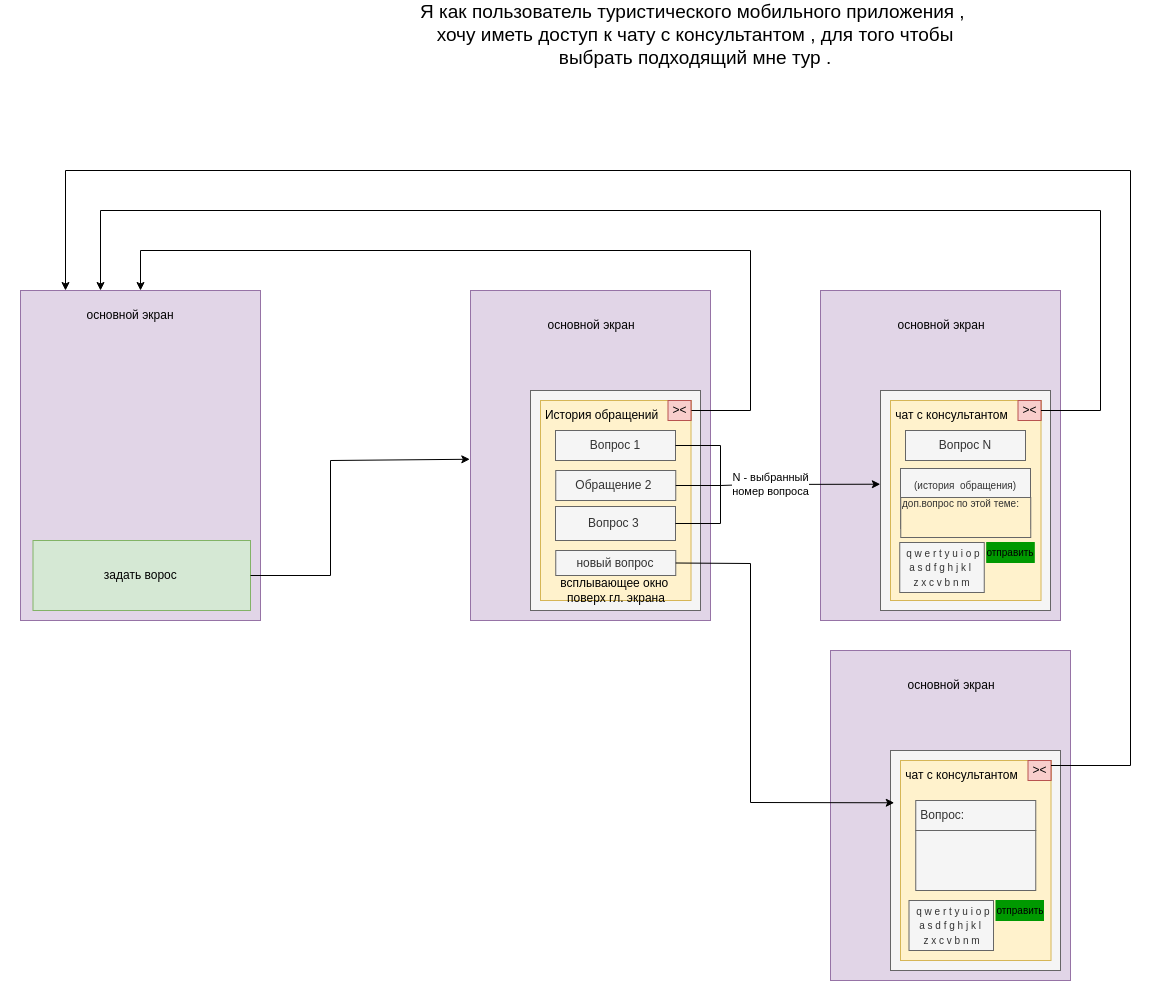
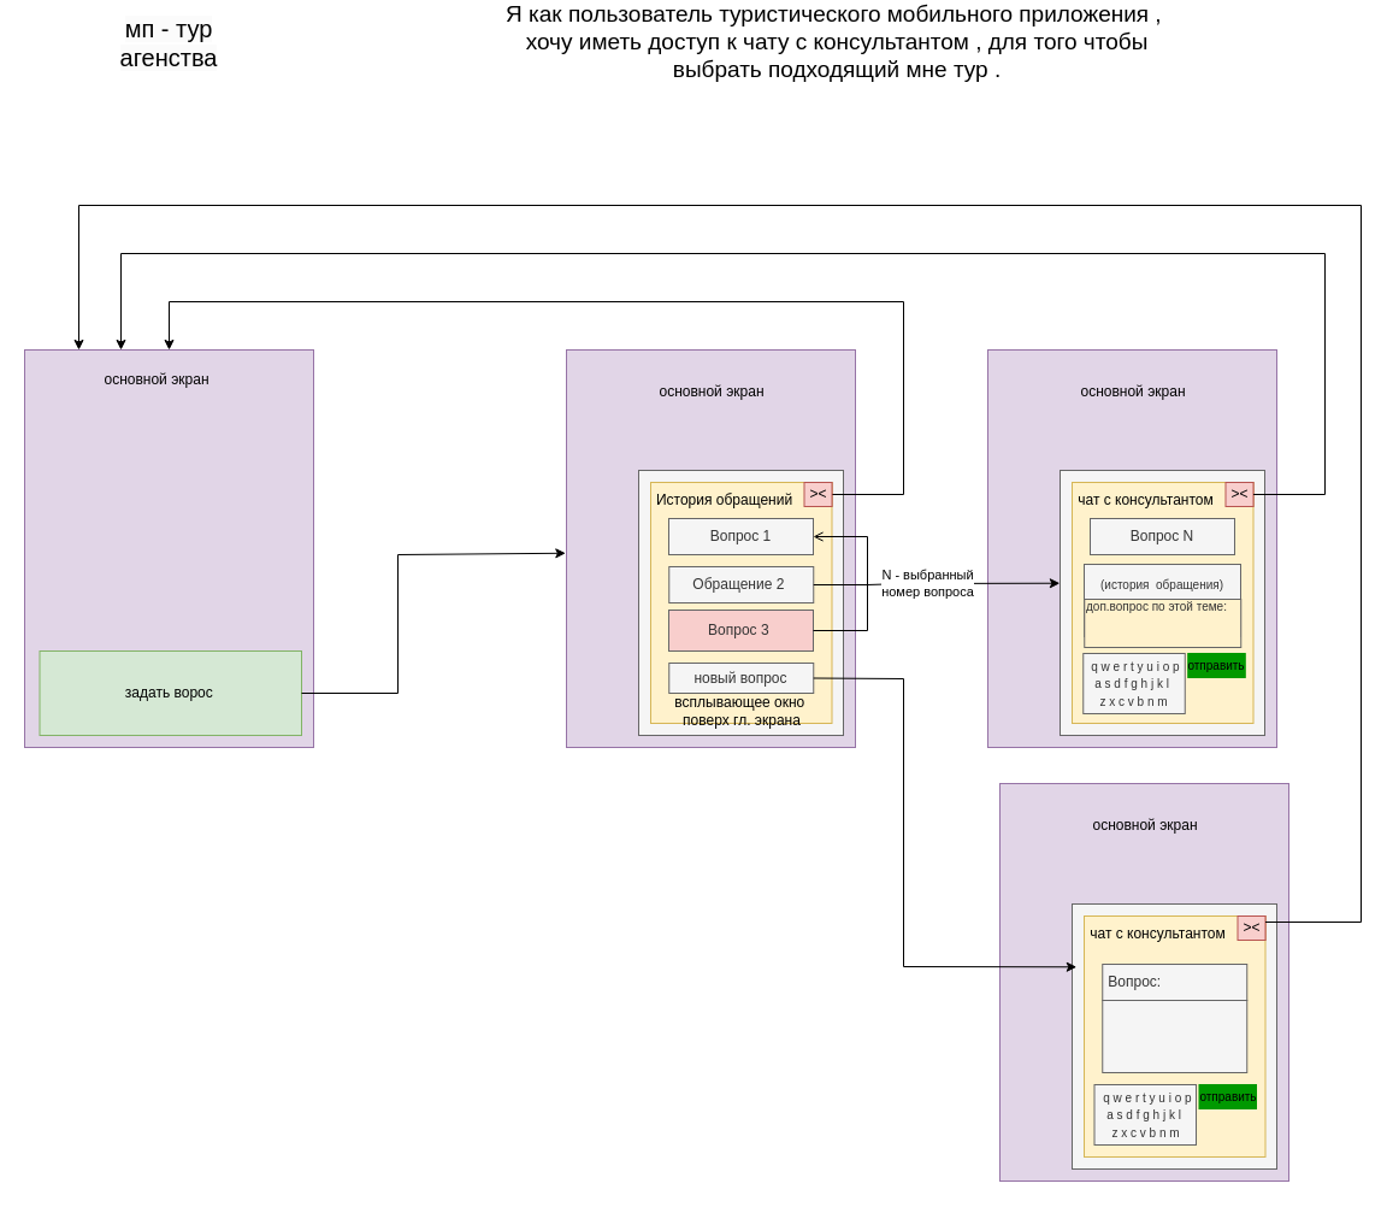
  <mxCell id="0" />
  <mxCell id="1" parent="0" />
  <mxCell id="2" value="" style="rounded=0;whiteSpace=wrap;html=1;fillColor=#e1d5e7;strokeColor=#9673a6;" parent="1" vertex="1"><mxGeometry x="20" y="290" width="240" height="330" as="geometry" /></mxCell>
  <mxCell id="3" value="Я как пользователь туристического мобильного приложения ,&amp;nbsp;&#10;хочу иметь доступ к чату с консультантом , для того чтобы выбрать подходящий мне тур ." style="text;html=1;align=center;verticalAlign=middle;whiteSpace=wrap;rounded=0;fontSize=19;" parent="1" vertex="1"><mxGeometry x="400" y="20" width="590" height="30" as="geometry" /></mxCell>
+ <mxCell id="4" value="&lt;span style=&quot;color: rgb(0, 0, 0); font-family: Helvetica; font-size: 20px; font-style: normal; font-variant-ligatures: normal; font-variant-caps: normal; font-weight: 400; letter-spacing: normal; orphans: 2; text-align: center; text-indent: 0px; text-transform: none; widows: 2; word-spacing: 0px; -webkit-text-stroke-width: 0px; white-space: normal; background-color: rgb(251, 251, 251); text-decoration-thickness: initial; text-decoration-style: initial; text-decoration-color: initial; float: none; display: inline !important;&quot;&gt;мп - тур агенства&lt;/span&gt;" style="text;html=1;align=center;verticalAlign=middle;whiteSpace=wrap;rounded=0;fontSize=20;" parent="1" vertex="1"><mxGeometry x="110" y="20" width="60" height="30" as="geometry" /></mxCell>
  <mxCell id="5" value="основной экран" style="text;html=1;align=center;verticalAlign=middle;whiteSpace=wrap;rounded=0;" parent="1" vertex="1"><mxGeometry x="70" y="300" width="120" height="30" as="geometry" /></mxCell>
  <mxCell id="6" value="задать ворос&amp;nbsp;" style="rounded=0;whiteSpace=wrap;html=1;fillColor=#d5e8d4;strokeColor=#82b366;" parent="1" vertex="1"><mxGeometry x="32.5" y="540" width="217.5" height="70" as="geometry" /></mxCell>
  <mxCell id="7" value="" style="endArrow=classic;html=1;rounded=0;exitX=1;exitY=0.5;exitDx=0;exitDy=0;entryX=-0.004;entryY=0.358;entryDx=0;entryDy=0;entryPerimeter=0;" parent="1" source="6" edge="1"><mxGeometry width="50" height="50" relative="1" as="geometry"><mxPoint x="500" y="470" as="sourcePoint" /><mxPoint x="469.32" y="458.76" as="targetPoint" /><Array as="points"><mxPoint x="330" y="575" /><mxPoint x="330" y="460" /></Array></mxGeometry></mxCell>
  <mxCell id="8" value="" style="rounded=0;whiteSpace=wrap;html=1;fillColor=#e1d5e7;strokeColor=#9673a6;" vertex="1" parent="1"><mxGeometry x="470" y="290" width="240" height="330" as="geometry" /></mxCell>
  <mxCell id="9" value="" style="rounded=0;whiteSpace=wrap;html=1;fillColor=#f5f5f5;strokeColor=#666666;fontColor=#333333;" vertex="1" parent="1"><mxGeometry x="530" y="390" width="170" height="220" as="geometry" /></mxCell>
  <mxCell id="10" value="&amp;gt;&amp;lt;" style="rounded=0;whiteSpace=wrap;html=1;fillColor=#f8cecc;strokeColor=#b85450;" vertex="1" parent="1"><mxGeometry x="667.5" y="400" width="23" height="20" as="geometry" /></mxCell>
  <mxCell id="11" value="" style="rounded=0;whiteSpace=wrap;html=1;fillColor=#fff2cc;strokeColor=#d6b656;" vertex="1" parent="1"><mxGeometry x="540" y="400" width="150.5" height="200" as="geometry" /></mxCell>
  <mxCell id="12" value="История обращений" style="text;html=1;align=center;verticalAlign=middle;whiteSpace=wrap;rounded=0;" vertex="1" parent="1"><mxGeometry x="530" y="400" width="143" height="30" as="geometry" /></mxCell>
  <mxCell id="13" value="Обращение 2&amp;nbsp;" style="rounded=0;whiteSpace=wrap;html=1;fillColor=#f5f5f5;strokeColor=#666666;fontColor=#333333;" vertex="1" parent="1"><mxGeometry x="555.25" y="470" width="120" height="30" as="geometry" /></mxCell>
  <mxCell id="14" value="основной экран" style="text;html=1;align=center;verticalAlign=middle;whiteSpace=wrap;rounded=0;" vertex="1" parent="1"><mxGeometry x="530.75" y="310" width="120" height="30" as="geometry" /></mxCell>
  <mxCell id="15" value="" style="endArrow=classic;html=1;rounded=0;exitX=1;exitY=0.5;exitDx=0;exitDy=0;entryX=0.5;entryY=0;entryDx=0;entryDy=0;" edge="1" parent="1" source="10" target="2"><mxGeometry width="50" height="50" relative="1" as="geometry"><mxPoint x="1053" y="400" as="sourcePoint" /><mxPoint x="670" y="288" as="targetPoint" /><Array as="points"><mxPoint x="750" y="410" /><mxPoint x="750" y="250" /><mxPoint x="140" y="250" /></Array></mxGeometry></mxCell>
  <mxCell id="16" value="&amp;gt;&amp;lt;" style="rounded=0;whiteSpace=wrap;html=1;fillColor=#f8cecc;strokeColor=#b85450;" vertex="1" parent="1"><mxGeometry x="667.5" y="400" width="23" height="20" as="geometry" /></mxCell>
  <mxCell id="17" value="Вопрос 1" style="rounded=0;whiteSpace=wrap;html=1;fillColor=#f5f5f5;strokeColor=#666666;fontColor=#333333;" vertex="1" parent="1"><mxGeometry x="555" y="430" width="120" height="30" as="geometry" /></mxCell>
  <mxCell id="18" value="" style="rounded=0;whiteSpace=wrap;html=1;fillColor=#e1d5e7;strokeColor=#9673a6;" vertex="1" parent="1"><mxGeometry x="820" y="290" width="240" height="330" as="geometry" /></mxCell>
  <mxCell id="19" value="Обращение" style="rounded=0;whiteSpace=wrap;html=1;fillColor=#f5f5f5;strokeColor=#666666;fontColor=#333333;" vertex="1" parent="1"><mxGeometry x="880" y="390" width="170" height="220" as="geometry" /></mxCell>
  <mxCell id="20" value="&amp;gt;&amp;lt;" style="rounded=0;whiteSpace=wrap;html=1;fillColor=#f8cecc;strokeColor=#b85450;" vertex="1" parent="1"><mxGeometry x="1017.5" y="400" width="23" height="20" as="geometry" /></mxCell>
  <mxCell id="21" value="" style="rounded=0;whiteSpace=wrap;html=1;fillColor=#fff2cc;strokeColor=#d6b656;" vertex="1" parent="1"><mxGeometry x="890" y="400" width="150.5" height="200" as="geometry" /></mxCell>
  <mxCell id="22" value="чат с консультантом" style="text;html=1;align=center;verticalAlign=middle;whiteSpace=wrap;rounded=0;" vertex="1" parent="1"><mxGeometry x="880" y="400" width="143" height="30" as="geometry" /></mxCell>
  <mxCell id="23" value="&lt;font style=&quot;font-size: 10px;&quot;&gt;(история&amp;nbsp; обращения)&lt;/font&gt;&lt;div style=&quot;font-size: 10px;&quot;&gt;&lt;br&gt;&lt;/div&gt;&lt;div style=&quot;&quot;&gt;&lt;br&gt;&lt;/div&gt;" style="rounded=0;whiteSpace=wrap;html=1;fillColor=#f5f5f5;strokeColor=#666666;fontColor=#333333;" vertex="1" parent="1"><mxGeometry x="900" y="468" width="130" height="60" as="geometry" /></mxCell>
  <mxCell id="24" value="основной экран" style="text;html=1;align=center;verticalAlign=middle;whiteSpace=wrap;rounded=0;" vertex="1" parent="1"><mxGeometry x="880.75" y="310" width="120" height="30" as="geometry" /></mxCell>
  <mxCell id="25" value="&amp;gt;&amp;lt;" style="rounded=0;whiteSpace=wrap;html=1;fillColor=#f8cecc;strokeColor=#b85450;" vertex="1" parent="1"><mxGeometry x="1017.5" y="400" width="23" height="20" as="geometry" /></mxCell>
  <mxCell id="26" value="Вопрос N" style="rounded=0;whiteSpace=wrap;html=1;fillColor=#f5f5f5;strokeColor=#666666;fontColor=#333333;" vertex="1" parent="1"><mxGeometry x="905" y="430" width="120" height="30" as="geometry" /></mxCell>
- <mxCell id="27" value="Вопрос 3&amp;nbsp;" style="rounded=0;whiteSpace=wrap;html=1;fillColor=#f5f5f5;strokeColor=#666666;fontColor=#333333;" vertex="1" parent="1"><mxGeometry x="555" y="506" width="120" height="34" as="geometry" /></mxCell>
+ <mxCell id="27" value="Вопрос 3&amp;nbsp;" style="rounded=0;whiteSpace=wrap;html=1;fillColor=#f8cecc;strokeColor=#666666;fontColor=#333333;" vertex="1" parent="1"><mxGeometry x="555" y="506" width="120" height="34" as="geometry" /></mxCell>
  <mxCell id="28" value="новый вопрос" style="rounded=0;whiteSpace=wrap;html=1;fillColor=#f5f5f5;strokeColor=#666666;fontColor=#333333;" vertex="1" parent="1"><mxGeometry x="555.25" y="550" width="120" height="25" as="geometry" /></mxCell>
  <mxCell id="29" value="" style="rounded=0;whiteSpace=wrap;html=1;fillColor=#e1d5e7;strokeColor=#9673a6;" vertex="1" parent="1"><mxGeometry x="830" y="650" width="240" height="330" as="geometry" /></mxCell>
  <mxCell id="30" value="" style="rounded=0;whiteSpace=wrap;html=1;fillColor=#f5f5f5;strokeColor=#666666;fontColor=#333333;" vertex="1" parent="1"><mxGeometry x="890" y="750" width="170" height="220" as="geometry" /></mxCell>
  <mxCell id="31" value="&amp;gt;&amp;lt;" style="rounded=0;whiteSpace=wrap;html=1;fillColor=#f8cecc;strokeColor=#b85450;" vertex="1" parent="1"><mxGeometry x="1027.5" y="760" width="23" height="20" as="geometry" /></mxCell>
  <mxCell id="32" value="" style="rounded=0;whiteSpace=wrap;html=1;fillColor=#fff2cc;strokeColor=#d6b656;" vertex="1" parent="1"><mxGeometry x="900" y="760" width="150.5" height="200" as="geometry" /></mxCell>
  <mxCell id="33" value="чат с консультантом" style="text;html=1;align=center;verticalAlign=middle;whiteSpace=wrap;rounded=0;" vertex="1" parent="1"><mxGeometry x="890" y="760" width="143" height="30" as="geometry" /></mxCell>
  <mxCell id="34" value="&lt;font style=&quot;font-size: 10px;&quot;&gt;&amp;nbsp;q w e r t y u i o p&lt;br&gt;a s d f g h j k l&amp;nbsp;&lt;br&gt;z x c v b n m&lt;/font&gt;" style="rounded=0;whiteSpace=wrap;html=1;fillColor=#f5f5f5;strokeColor=#666666;fontColor=#333333;" vertex="1" parent="1"><mxGeometry x="908.5" y="900" width="84.5" height="50" as="geometry" /></mxCell>
  <mxCell id="35" value="&lt;font style=&quot;font-size: 10px;&quot;&gt;отправить&lt;/font&gt;" style="rounded=0;whiteSpace=wrap;html=1;fillColor=#009900;strokeColor=#009900;" vertex="1" parent="1"><mxGeometry x="995.5" y="900" width="47.5" height="20" as="geometry" /></mxCell>
  <mxCell id="36" value="" style="rounded=0;whiteSpace=wrap;html=1;fillColor=#f5f5f5;strokeColor=#666666;fontColor=#333333;align=left;" vertex="1" parent="1"><mxGeometry x="915.25" y="830" width="120" height="60" as="geometry" /></mxCell>
  <mxCell id="37" value="основной экран" style="text;html=1;align=center;verticalAlign=middle;whiteSpace=wrap;rounded=0;" vertex="1" parent="1"><mxGeometry x="890.75" y="670" width="120" height="30" as="geometry" /></mxCell>
  <mxCell id="38" value="&amp;gt;&amp;lt;" style="rounded=0;whiteSpace=wrap;html=1;fillColor=#f8cecc;strokeColor=#b85450;" vertex="1" parent="1"><mxGeometry x="1027.5" y="760" width="23" height="20" as="geometry" /></mxCell>
  <mxCell id="39" value="&amp;nbsp;Вопрос:" style="rounded=0;whiteSpace=wrap;html=1;fillColor=#f5f5f5;strokeColor=#666666;fontColor=#333333;align=left;" vertex="1" parent="1"><mxGeometry x="915.25" y="800" width="120" height="30" as="geometry" /></mxCell>
  <mxCell id="40" value="" style="endArrow=classic;html=1;rounded=0;exitX=1;exitY=0.5;exitDx=0;exitDy=0;entryX=0.022;entryY=0.224;entryDx=0;entryDy=0;entryPerimeter=0;" edge="1" parent="1" source="28"><mxGeometry width="50" height="50" relative="1" as="geometry"><mxPoint x="675.25" y="565.5" as="sourcePoint" /><mxPoint x="893.74" y="802.28" as="targetPoint" /><Array as="points"><mxPoint x="750" y="563" /><mxPoint x="750" y="802" /></Array></mxGeometry></mxCell>
  <mxCell id="41" value="N - выбранный &lt;br&gt;номер вопроса" style="endArrow=classic;html=1;rounded=0;entryX=-0.001;entryY=0.426;entryDx=0;entryDy=0;entryPerimeter=0;" edge="1" parent="1" target="19"><mxGeometry x="-0.374" width="50" height="50" relative="1" as="geometry"><mxPoint x="720" y="485" as="sourcePoint" /><mxPoint x="810" y="485" as="targetPoint" /><Array as="points"><mxPoint x="750" y="484" /></Array><mxPoint as="offset" /></mxGeometry></mxCell>
- <mxCell id="42" value="" style="endArrow=none;html=1;rounded=0;entryX=1;entryY=0.5;entryDx=0;entryDy=0;exitX=1;exitY=0.5;exitDx=0;exitDy=0;" edge="1" parent="1" source="27" target="17"><mxGeometry width="50" height="50" relative="1" as="geometry"><mxPoint x="680" y="500" as="sourcePoint" /><mxPoint x="720" y="470" as="targetPoint" /><Array as="points"><mxPoint x="720" y="523" /><mxPoint x="720" y="445" /></Array></mxGeometry></mxCell>
+ <mxCell id="42" value="" style="endArrow=open;html=1;rounded=0;entryX=1;entryY=0.5;entryDx=0;entryDy=0;exitX=1;exitY=0.5;exitDx=0;exitDy=0;" edge="1" parent="1" source="27" target="17"><mxGeometry width="50" height="50" relative="1" as="geometry"><mxPoint x="680" y="500" as="sourcePoint" /><mxPoint x="720" y="470" as="targetPoint" /><Array as="points"><mxPoint x="720" y="523" /><mxPoint x="720" y="445" /></Array></mxGeometry></mxCell>
  <mxCell id="43" value="" style="endArrow=none;html=1;rounded=0;exitX=1;exitY=0.5;exitDx=0;exitDy=0;" edge="1" parent="1" source="13"><mxGeometry width="50" height="50" relative="1" as="geometry"><mxPoint x="650" y="510" as="sourcePoint" /><mxPoint x="720" y="485" as="targetPoint" /></mxGeometry></mxCell>
  <mxCell id="44" value="всплывающее окно&amp;nbsp;&lt;br&gt;поверх гл. экрана" style="text;html=1;align=center;verticalAlign=middle;whiteSpace=wrap;rounded=0;" vertex="1" parent="1"><mxGeometry x="530.75" y="575" width="170" height="30" as="geometry" /></mxCell>
  <mxCell id="45" value="" style="endArrow=classic;html=1;rounded=0;exitX=1;exitY=0.5;exitDx=0;exitDy=0;" edge="1" parent="1" source="25"><mxGeometry width="50" height="50" relative="1" as="geometry"><mxPoint x="450" y="660" as="sourcePoint" /><mxPoint x="100" y="290" as="targetPoint" /><Array as="points"><mxPoint x="1100" y="410" /><mxPoint x="1100" y="210" /><mxPoint x="100" y="210" /></Array></mxGeometry></mxCell>
  <mxCell id="46" value="" style="endArrow=classic;html=1;rounded=0;exitX=1;exitY=0.25;exitDx=0;exitDy=0;" edge="1" parent="1" source="38"><mxGeometry width="50" height="50" relative="1" as="geometry"><mxPoint x="1040" y="640" as="sourcePoint" /><mxPoint x="65" y="290" as="targetPoint" /><Array as="points"><mxPoint x="1130" y="765" /><mxPoint x="1130" y="170" /><mxPoint x="65" y="170" /></Array></mxGeometry></mxCell>
  <mxCell id="47" value="&lt;font style=&quot;font-size: 10px;&quot;&gt;&amp;nbsp;q w e r t y u i o p&lt;br&gt;a s d f g h j k l&amp;nbsp;&lt;br&gt;z x c v b n m&lt;/font&gt;" style="rounded=0;whiteSpace=wrap;html=1;fillColor=#f5f5f5;strokeColor=#666666;fontColor=#333333;" vertex="1" parent="1"><mxGeometry x="899.25" y="542" width="84.5" height="50" as="geometry" /></mxCell>
  <mxCell id="48" value="&lt;font style=&quot;font-size: 10px;&quot;&gt;отправить&lt;/font&gt;" style="rounded=0;whiteSpace=wrap;html=1;fillColor=#009900;strokeColor=#009900;" vertex="1" parent="1"><mxGeometry x="986.25" y="542" width="47.5" height="20" as="geometry" /></mxCell>
  <mxCell id="49" value="&lt;font style=&quot;font-size: 10px;&quot;&gt;доп.вопрос по этой теме:&lt;/font&gt;&lt;div&gt;&lt;font style=&quot;font-size: 10px;&quot;&gt;&lt;br&gt;&lt;/font&gt;&lt;/div&gt;&lt;div&gt;&lt;font style=&quot;font-size: 10px;&quot;&gt;&lt;br&gt;&lt;/font&gt;&lt;/div&gt;" style="rounded=0;whiteSpace=wrap;html=1;align=left;fillColor=#fff2cc;fontColor=#333333;strokeColor=#666666;" vertex="1" parent="1"><mxGeometry x="900.25" y="497" width="130" height="40" as="geometry" /></mxCell>
